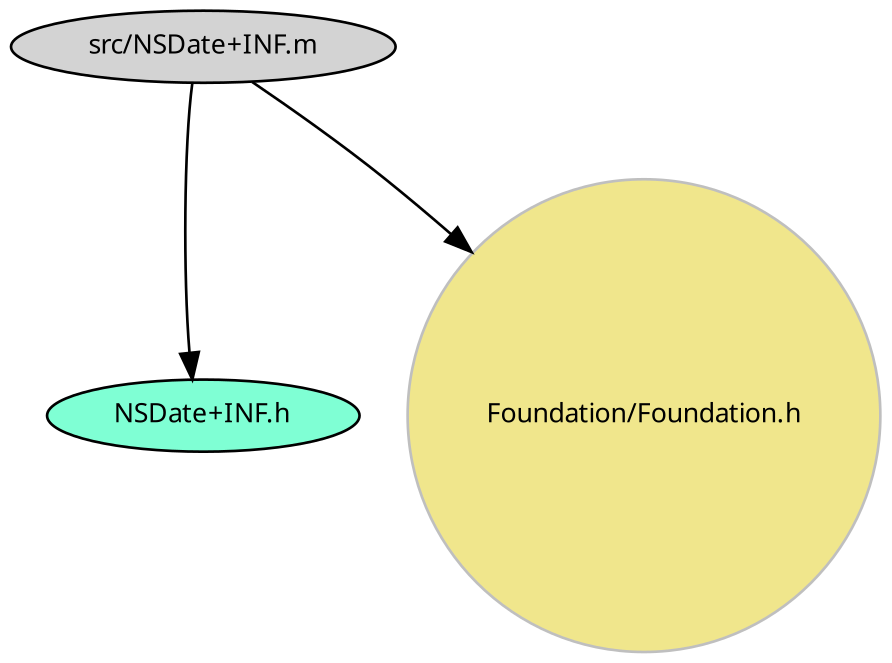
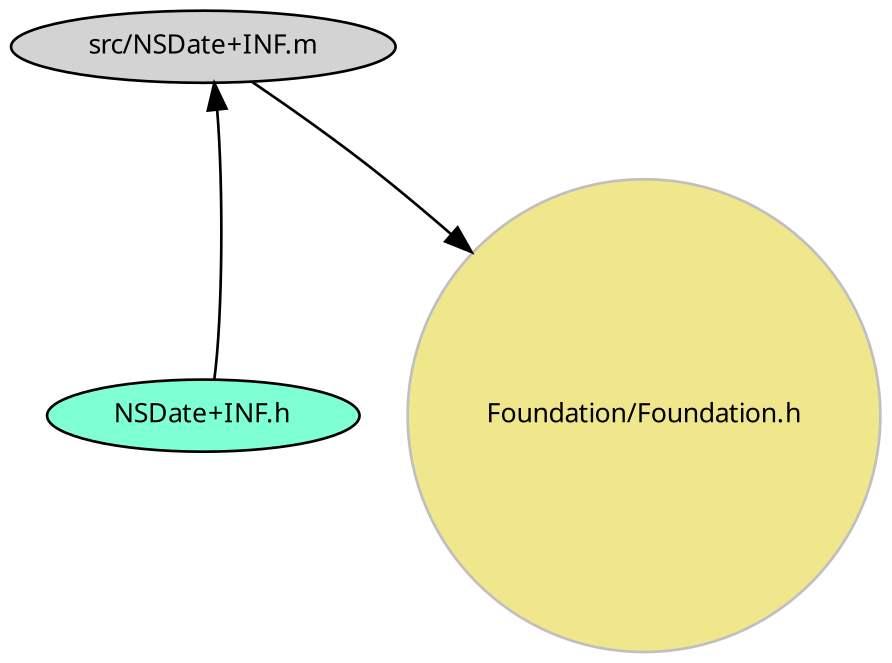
  digraph {
    node [color=black fontname="FreeSans.ttf" fontsize=10 shape=ellipse style=filled]
    edge [color=black fontname="FreeSans.ttf" fontsize=10 labelfontname="FreeSans.ttf" labelfontsize=10 style=solid]
    n1 [fillcolor=lightgrey fontcolor=black height=0.2 label="src/NSDate+INF.m" width=0.4]
    n2 [fillcolor=aquamarine height=0.2 label="NSDate+INF.h" width=0.4]
    n3 [color=grey75 fillcolor=khaki height=0.2 label="Foundation/Foundation.h" shape=circle width=0.4]
-   n1 -> n2
+   n2 -> n1
    n1 -> n3
  }
